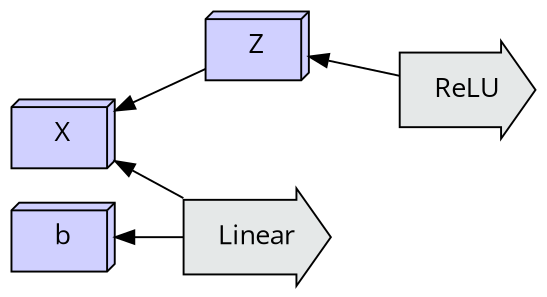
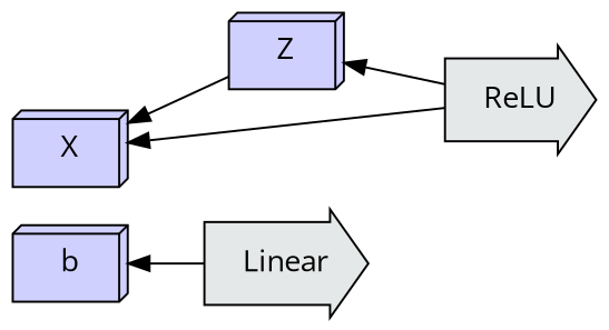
  digraph {
    fontname="Open Sans"
    rankdir=RL
    node [fillcolor="#d0d0ff" fontname="Open Sans" shape=box3d style=filled]
    edge [fontname="Open Sans"]
    Z
    X
    Linear [fillcolor="#E5E8E8" margin=0.25 shape=rarrow]
    b
    ReLU [fillcolor="#E5E8E8" margin=0.25 shape=rarrow]
    Z -> X
-   Linear -> X
+   ReLU -> X
    Linear -> b
    ReLU -> Z
  }
